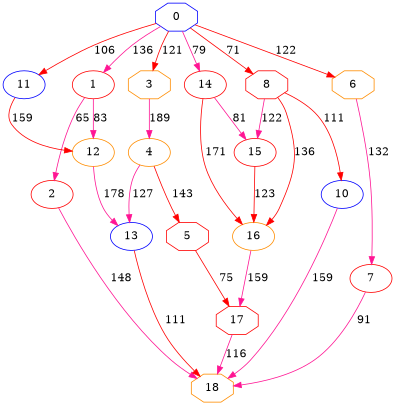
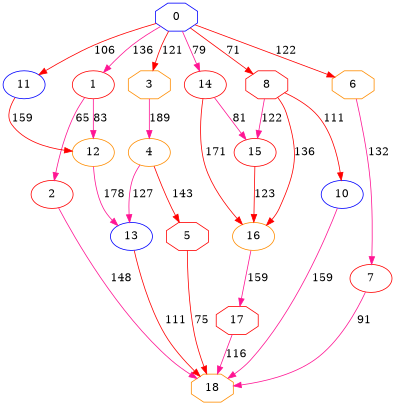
  digraph {
    node [color=red shape=ellipse]
    edge [color=deeppink]
    0 [color=blue shape=octagon]
    1
    3 [color=darkorange shape=octagon]
    6 [color=darkorange shape=octagon]
    8 [shape=octagon]
    11 [color=blue]
    14
    2
    12 [color=darkorange]
    4 [color=darkorange]
    7
    10 [color=blue]
    15
    16 [color=darkorange]
    18 [color=darkorange shape=octagon]
    13 [color=blue]
    5 [shape=octagon]
    17 [shape=octagon]
    0 -> 1 [label=136]
    0 -> 3 [color=red label=121]
    0 -> 6 [color=red label=122]
    0 -> 8 [color=red label=71]
    0 -> 11 [color=red label=106]
    0 -> 14 [label=79]
    1 -> 2 [label=65]
    1 -> 12 [label=83]
    3 -> 4 [label=189]
    6 -> 7 [label=132]
    8 -> 10 [color=red label=111]
    8 -> 15 [label=122]
    8 -> 16 [color=red label=136]
    11 -> 12 [color=red label=159]
    14 -> 15 [label=81]
    14 -> 16 [color=red label=171]
    2 -> 18 [label=148]
    12 -> 13 [label=178]
    4 -> 13 [label=127]
    4 -> 5 [color=red label=143]
    7 -> 18 [label=91]
    10 -> 18 [label=159]
    15 -> 16 [color=red label=123]
    16 -> 17 [label=159]
    13 -> 18 [color=red label=111]
-   5 -> 17 [color=red label=75]
+   5 -> 18 [color=red label=75]
    17 -> 18 [label=116]
  }
